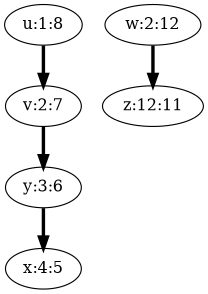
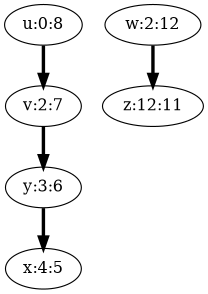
  digraph {
    edge [penwidth=3]
-   n1 [label="u:1:8"]
+   n1 [label="u:0:8"]
    n2 [label="v:2:7"]
    n3 [label="y:3:6"]
    n4 [label="x:4:5"]
    n5 [label="w:2:12"]
    n6 [label="z:12:11"]
    n1 -> n2
    n2 -> n3
    n3 -> n4
    n5 -> n6
  }
